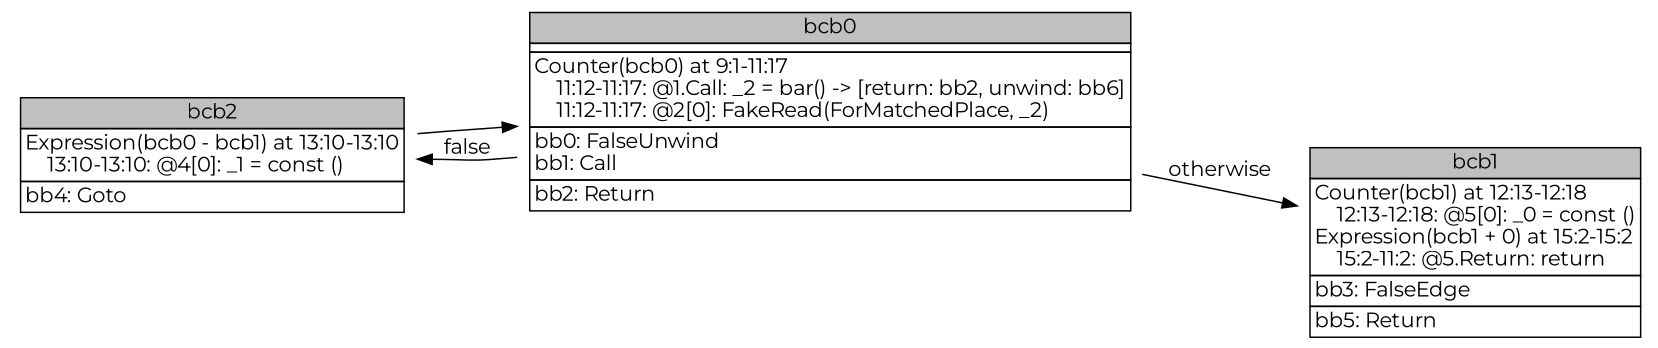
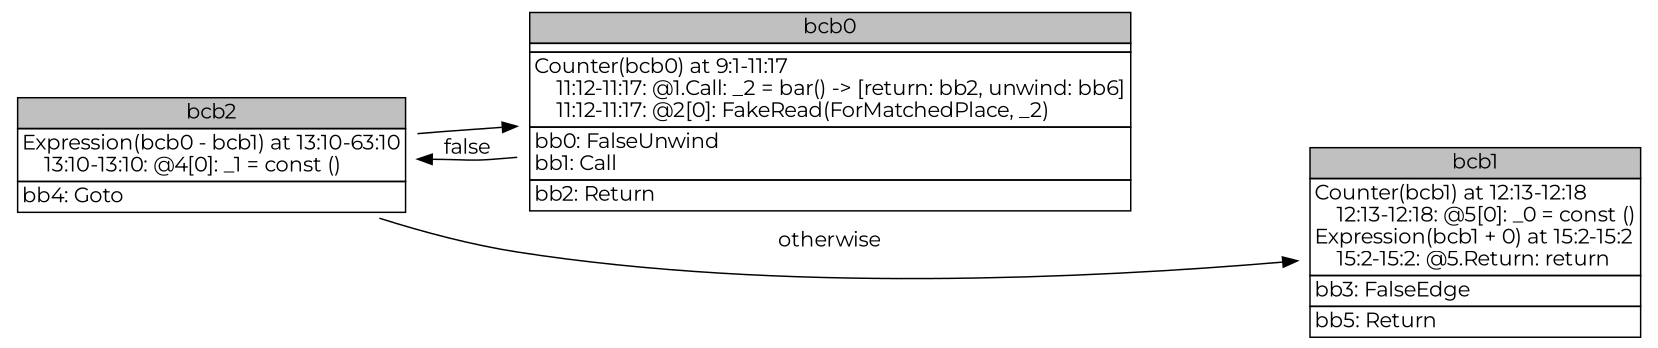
  digraph {
    fontname=Montserrat
    rankdir=LR
    node [fontname=Montserrat shape=none]
    edge [fontname=Montserrat]
-   n1 [label=<<table border="0" cellborder="1" cellspacing="0"><tr><td bgcolor="gray" align="center" colspan="1">bcb2</td></tr><tr><td align="left" balign="left">Expression(bcb0 - bcb1) at 13:10-13:10<br/>    13:10-13:10: @4[0]: _1 = const ()</td></tr><tr><td align="left" balign="left">bb4: Goto</td></tr></table>>]
+   n1 [label=<<table border="0" cellborder="1" cellspacing="0"><tr><td bgcolor="gray" align="center" colspan="1">bcb2</td></tr><tr><td align="left" balign="left">Expression(bcb0 - bcb1) at 13:10-63:10<br/>    13:10-13:10: @4[0]: _1 = const ()</td></tr><tr><td align="left" balign="left">bb4: Goto</td></tr></table>>]
    n2 [label=<<table border="0" cellborder="1" cellspacing="0"><tr><td bgcolor="gray" align="center" colspan="1">bcb0</td></tr><tr><td align="left" balign="left"></td></tr><tr><td align="left" balign="left">Counter(bcb0) at 9:1-11:17<br/>    11:12-11:17: @1.Call: _2 = bar() -&gt; [return: bb2, unwind: bb6]<br/>    11:12-11:17: @2[0]: FakeRead(ForMatchedPlace, _2)</td></tr><tr><td align="left" balign="left">bb0: FalseUnwind<br/>bb1: Call</td></tr><tr><td align="left" balign="left">bb2: Return</td></tr></table>>]
-   n3 [label=<<table border="0" cellborder="1" cellspacing="0"><tr><td bgcolor="gray" align="center" colspan="1">bcb1</td></tr><tr><td align="left" balign="left">Counter(bcb1) at 12:13-12:18<br/>    12:13-12:18: @5[0]: _0 = const ()<br/>Expression(bcb1 + 0) at 15:2-15:2<br/>    15:2-11:2: @5.Return: return</td></tr><tr><td align="left" balign="left">bb3: FalseEdge</td></tr><tr><td align="left" balign="left">bb5: Return</td></tr></table>>]
+   n3 [label=<<table border="0" cellborder="1" cellspacing="0"><tr><td bgcolor="gray" align="center" colspan="1">bcb1</td></tr><tr><td align="left" balign="left">Counter(bcb1) at 12:13-12:18<br/>    12:13-12:18: @5[0]: _0 = const ()<br/>Expression(bcb1 + 0) at 15:2-15:2<br/>    15:2-15:2: @5.Return: return</td></tr><tr><td align="left" balign="left">bb3: FalseEdge</td></tr><tr><td align="left" balign="left">bb5: Return</td></tr></table>>]
    n1 -> n2
    n2 -> n1 [label=<false>]
-   n2 -> n3 [label=<otherwise>]
+   n1 -> n3 [label=<otherwise>]
  }
